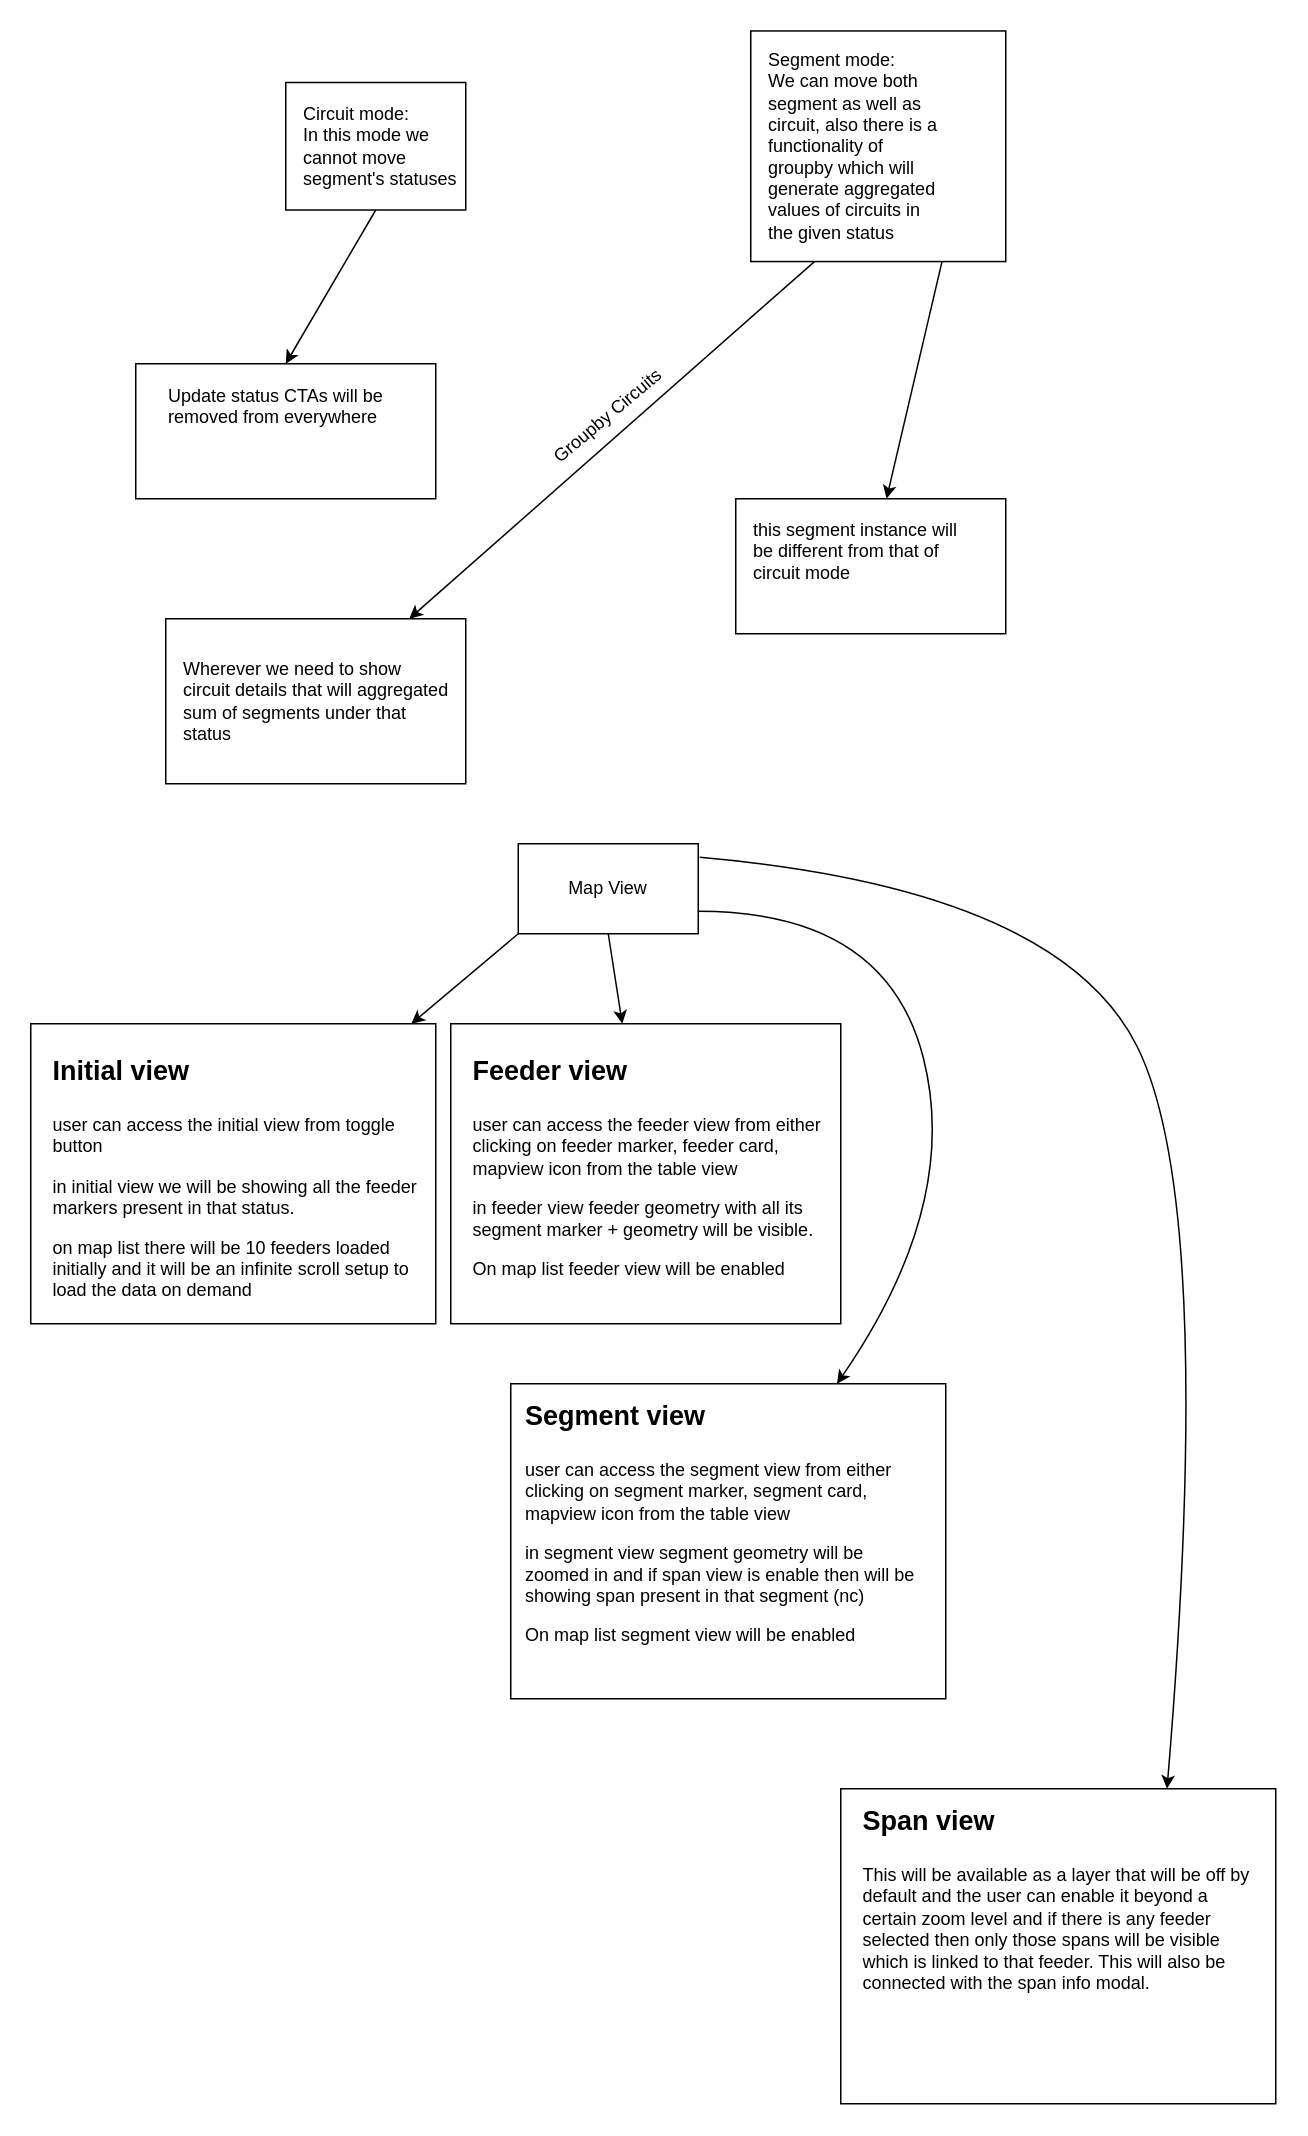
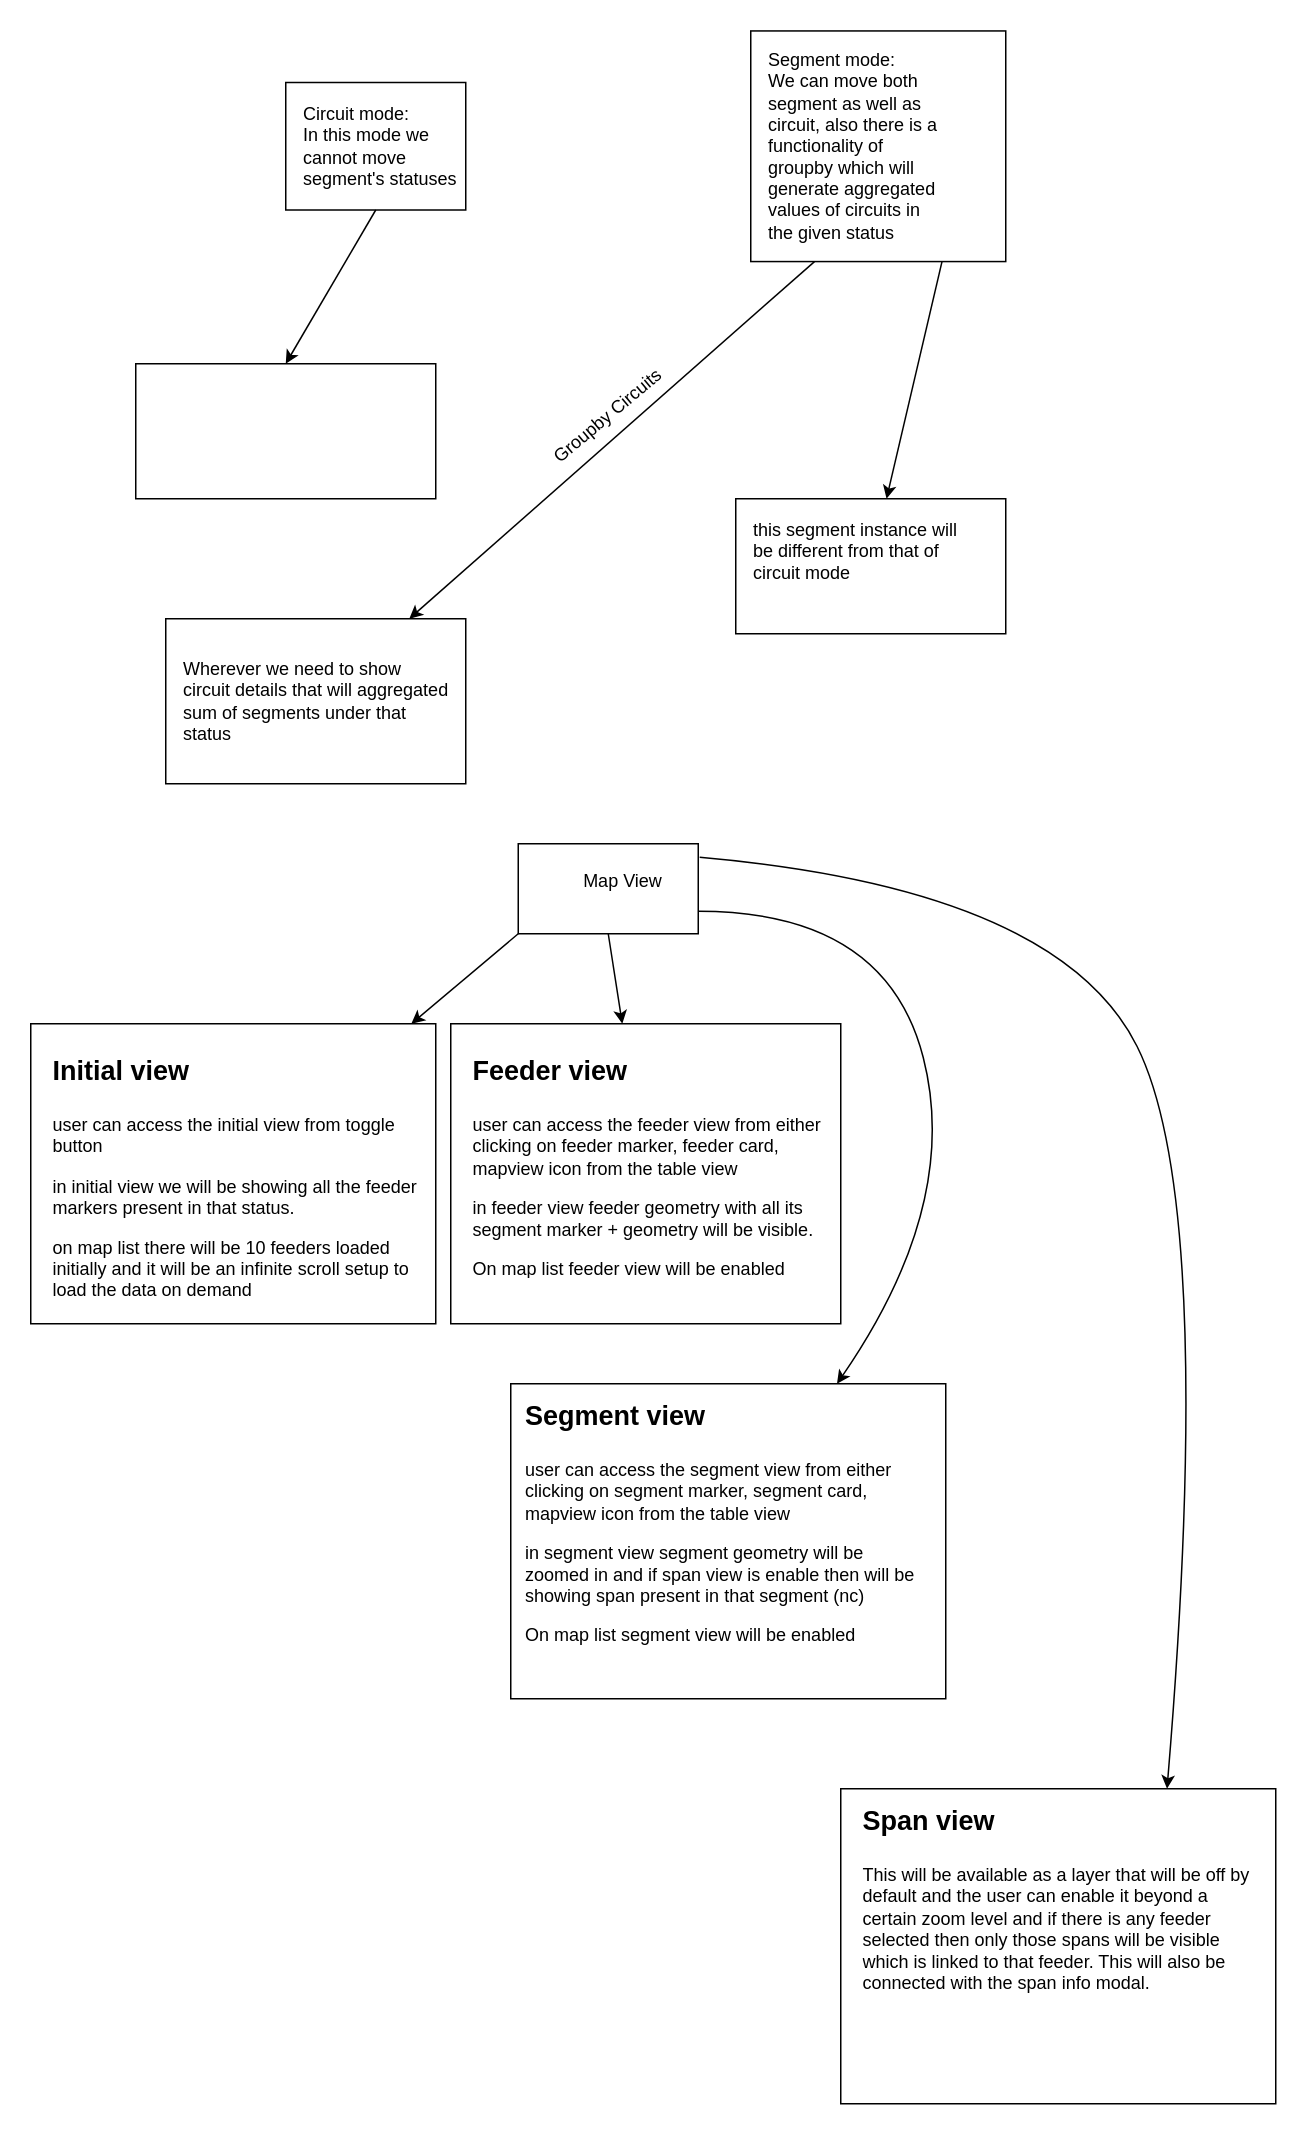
  <mxCell id="0" />
  <mxCell id="1" parent="0" />
  <mxCell id="2" value="" style="rounded=0;whiteSpace=wrap;html=1;align=left;" parent="1" vertex="1"><mxGeometry x="190" y="54.5" width="120" height="85" as="geometry" /></mxCell>
  <mxCell id="3" value="Circuit mode:&lt;br&gt;In this mode we cannot move segment's statuses&amp;nbsp;" style="text;html=1;strokeColor=none;fillColor=none;align=left;verticalAlign=middle;whiteSpace=wrap;rounded=0;" parent="1" vertex="1"><mxGeometry x="200" y="82" width="110" height="30" as="geometry" /></mxCell>
  <mxCell id="4" value="" style="rounded=0;whiteSpace=wrap;html=1;align=left;" parent="1" vertex="1"><mxGeometry x="500" y="20.13" width="170" height="153.75" as="geometry" /></mxCell>
  <mxCell id="5" value="Segment mode:&lt;br&gt;We can move both segment as well as circuit, also there is a functionality of groupby which will generate aggregated values of circuits in the given status" style="text;html=1;strokeColor=none;fillColor=none;align=left;verticalAlign=middle;whiteSpace=wrap;rounded=0;" parent="1" vertex="1"><mxGeometry x="510" y="62" width="120" height="70" as="geometry" /></mxCell>
  <mxCell id="6" value="" style="endArrow=classic;html=1;rounded=0;exitX=0.5;exitY=1;exitDx=0;exitDy=0;entryX=0.5;entryY=0;entryDx=0;entryDy=0;" parent="1" source="2" target="7" edge="1"><mxGeometry width="50" height="50" relative="1" as="geometry"><mxPoint x="410" y="362" as="sourcePoint" /><mxPoint x="250" y="242" as="targetPoint" /></mxGeometry></mxCell>
  <mxCell id="7" value="" style="rounded=0;whiteSpace=wrap;html=1;align=left;" parent="1" vertex="1"><mxGeometry x="90" y="242" width="200" height="90" as="geometry" /></mxCell>
- <mxCell id="8" value="Update status CTAs will be removed from everywhere&lt;br&gt;&lt;br&gt;&amp;nbsp;&lt;br&gt;&lt;br&gt;" style="text;html=1;strokeColor=none;fillColor=none;align=left;verticalAlign=middle;whiteSpace=wrap;rounded=0;" parent="1" vertex="1"><mxGeometry x="110" y="252" width="160" height="80" as="geometry" /></mxCell>
  <mxCell id="9" value="" style="endArrow=classic;html=1;rounded=0;exitX=0.25;exitY=1;exitDx=0;exitDy=0;" parent="1" source="4" target="10" edge="1"><mxGeometry width="50" height="50" relative="1" as="geometry"><mxPoint x="410" y="212" as="sourcePoint" /><mxPoint x="250" y="442" as="targetPoint" /></mxGeometry></mxCell>
  <mxCell id="10" value="" style="rounded=0;whiteSpace=wrap;html=1;align=left;" parent="1" vertex="1"><mxGeometry x="110" y="412" width="200" height="110" as="geometry" /></mxCell>
  <mxCell id="11" value="Wherever we need to show circuit details that will aggregated sum of segments under that status" style="text;html=1;strokeColor=none;fillColor=none;align=left;verticalAlign=middle;whiteSpace=wrap;rounded=0;" parent="1" vertex="1"><mxGeometry x="120" y="422" width="180" height="90" as="geometry" /></mxCell>
  <mxCell id="12" value="Groupby Circuits" style="text;html=1;strokeColor=none;fillColor=none;align=center;verticalAlign=middle;whiteSpace=wrap;rounded=0;rotation=-40;" parent="1" vertex="1"><mxGeometry x="350" y="262" width="110" height="30" as="geometry" /></mxCell>
  <mxCell id="13" value="" style="endArrow=classic;html=1;rounded=0;exitX=0.75;exitY=1;exitDx=0;exitDy=0;" parent="1" source="4" target="14" edge="1"><mxGeometry width="50" height="50" relative="1" as="geometry"><mxPoint x="410" y="182" as="sourcePoint" /><mxPoint x="610" y="362" as="targetPoint" /></mxGeometry></mxCell>
  <mxCell id="14" value="" style="rounded=0;whiteSpace=wrap;html=1;align=left;" parent="1" vertex="1"><mxGeometry x="490" y="332" width="180" height="90" as="geometry" /></mxCell>
  <mxCell id="15" value="this segment instance will be different from that of circuit mode" style="text;html=1;strokeColor=none;fillColor=none;align=left;verticalAlign=middle;whiteSpace=wrap;rounded=0;" parent="1" vertex="1"><mxGeometry x="500" y="352" width="150" height="30" as="geometry" /></mxCell>
  <mxCell id="16" value="" style="rounded=0;whiteSpace=wrap;html=1;align=left;" parent="1" vertex="1"><mxGeometry x="345" y="562" width="120" height="60" as="geometry" /></mxCell>
- <mxCell id="17" value="Map View" style="text;html=1;strokeColor=none;fillColor=none;align=center;verticalAlign=middle;whiteSpace=wrap;rounded=0;" parent="1" vertex="1"><mxGeometry x="375" y="577" width="60" height="30" as="geometry" /></mxCell>
+ <mxCell id="17" value="Map View" style="text;html=1;strokeColor=none;fillColor=none;align=center;verticalAlign=middle;whiteSpace=wrap;rounded=0;" parent="1" vertex="1"><mxGeometry x="385" y="572" width="60" height="30" as="geometry" /></mxCell>
  <mxCell id="18" value="" style="endArrow=classic;html=1;rounded=0;exitX=0;exitY=1;exitDx=0;exitDy=0;" parent="1" source="16" target="19" edge="1"><mxGeometry width="50" height="50" relative="1" as="geometry"><mxPoint x="410" y="592" as="sourcePoint" /><mxPoint x="110" y="662" as="targetPoint" /></mxGeometry></mxCell>
  <mxCell id="19" value="" style="rounded=0;whiteSpace=wrap;html=1;align=left;" parent="1" vertex="1"><mxGeometry x="20" y="682" width="270" height="200" as="geometry" /></mxCell>
  <mxCell id="20" value="&lt;h1&gt;&lt;font style=&quot;font-size: 18px&quot;&gt;Initial view&lt;/font&gt;&lt;/h1&gt;&lt;p&gt;user can access the initial view from toggle button&lt;/p&gt;&lt;p&gt;in initial view we will be showing all the feeder markers present in that status.&amp;nbsp;&lt;/p&gt;&lt;p&gt;on map list there will be 10 feeders loaded initially and it will be an infinite scroll setup to load the data on demand&lt;/p&gt;" style="text;html=1;strokeColor=none;fillColor=none;spacing=5;spacingTop=-20;whiteSpace=wrap;overflow=hidden;rounded=0;align=left;" parent="1" vertex="1"><mxGeometry x="30" y="692" width="260" height="190" as="geometry" /></mxCell>
  <mxCell id="21" value="" style="endArrow=classic;html=1;rounded=0;fontSize=18;exitX=0.5;exitY=1;exitDx=0;exitDy=0;" parent="1" source="16" target="22" edge="1"><mxGeometry width="50" height="50" relative="1" as="geometry"><mxPoint x="410" y="592" as="sourcePoint" /><mxPoint x="490" y="722" as="targetPoint" /></mxGeometry></mxCell>
  <mxCell id="22" value="&lt;h1&gt;&lt;br&gt;&lt;/h1&gt;" style="rounded=0;whiteSpace=wrap;html=1;fontSize=18;align=left;" parent="1" vertex="1"><mxGeometry x="300" y="682" width="260" height="200" as="geometry" /></mxCell>
  <mxCell id="23" value="&lt;h1&gt;&lt;font style=&quot;font-size: 18px&quot;&gt;Feeder view&lt;/font&gt;&lt;/h1&gt;&lt;h1&gt;&lt;p style=&quot;font-weight: 400 ; font-size: 12px&quot;&gt;user can access the feeder view from either clicking on feeder marker, feeder card, mapview icon from the table view&lt;/p&gt;&lt;p style=&quot;font-weight: 400 ; font-size: 12px&quot;&gt;in feeder view feeder geometry with all its segment marker + geometry will be visible.&amp;nbsp;&lt;/p&gt;&lt;p style=&quot;font-weight: 400 ; font-size: 12px&quot;&gt;On map list feeder view will be enabled&amp;nbsp;&lt;/p&gt;&lt;/h1&gt;" style="text;html=1;strokeColor=none;fillColor=none;spacing=5;spacingTop=-20;whiteSpace=wrap;overflow=hidden;rounded=0;fontSize=12;align=left;" parent="1" vertex="1"><mxGeometry x="310" y="692" width="250" height="160" as="geometry" /></mxCell>
  <mxCell id="24" value="" style="rounded=0;whiteSpace=wrap;html=1;fontSize=12;align=left;" parent="1" vertex="1"><mxGeometry x="340" y="922" width="290" height="210" as="geometry" /></mxCell>
  <mxCell id="25" value="" style="curved=1;endArrow=classic;html=1;rounded=0;fontSize=12;entryX=0.75;entryY=0;entryDx=0;entryDy=0;exitX=1;exitY=0.75;exitDx=0;exitDy=0;" parent="1" source="16" target="24" edge="1"><mxGeometry width="50" height="50" relative="1" as="geometry"><mxPoint x="470" y="602" as="sourcePoint" /><mxPoint x="460" y="822" as="targetPoint" /><Array as="points"><mxPoint x="590" y="607" /><mxPoint x="640" y="802" /></Array></mxGeometry></mxCell>
  <mxCell id="26" value="&lt;h1&gt;&lt;font style=&quot;font-size: 18px&quot;&gt;Segment view&lt;/font&gt;&lt;/h1&gt;&lt;h1&gt;&lt;p style=&quot;font-weight: 400 ; font-size: 12px&quot;&gt;user can access the segment view from either clicking on segment marker, segment card, mapview icon from the table view&lt;/p&gt;&lt;p style=&quot;font-weight: 400 ; font-size: 12px&quot;&gt;in segment view segment geometry will be zoomed in and if span view is enable then will be showing span present in that segment (nc)&lt;/p&gt;&lt;p style=&quot;font-weight: 400 ; font-size: 12px&quot;&gt;On map list segment view will be enabled&amp;nbsp;&lt;/p&gt;&lt;/h1&gt;" style="text;html=1;strokeColor=none;fillColor=none;spacing=5;spacingTop=-20;whiteSpace=wrap;overflow=hidden;rounded=0;fontSize=12;align=left;" parent="1" vertex="1"><mxGeometry x="345" y="922" width="275" height="190" as="geometry" /></mxCell>
  <mxCell id="27" value="" style="rounded=0;whiteSpace=wrap;html=1;fontSize=12;align=left;" parent="1" vertex="1"><mxGeometry x="560" y="1192" width="290" height="210" as="geometry" /></mxCell>
  <mxCell id="28" value="" style="curved=1;endArrow=classic;html=1;rounded=0;fontSize=12;entryX=0.75;entryY=0;entryDx=0;entryDy=0;exitX=1.008;exitY=0.15;exitDx=0;exitDy=0;exitPerimeter=0;" parent="1" source="16" target="27" edge="1"><mxGeometry width="50" height="50" relative="1" as="geometry"><mxPoint x="475" y="617" as="sourcePoint" /><mxPoint x="470" y="832" as="targetPoint" /><Array as="points"><mxPoint x="705" y="592" /><mxPoint x="810" y="802" /></Array></mxGeometry></mxCell>
  <mxCell id="29" value="&lt;h1&gt;&lt;font style=&quot;font-size: 18px&quot;&gt;Span view&lt;/font&gt;&lt;/h1&gt;&lt;h1&gt;&lt;p style=&quot;font-weight: 400 ; font-size: 12px&quot;&gt;&lt;span&gt;This will be available as a layer that will be off by default and the user can enable it beyond a certain zoom level and if there is any feeder selected then only those spans will be visible which is linked to that feeder. This will also be connected with the span info modal.&lt;/span&gt;&lt;br&gt;&lt;/p&gt;&lt;/h1&gt;" style="text;html=1;strokeColor=none;fillColor=none;spacing=5;spacingTop=-20;whiteSpace=wrap;overflow=hidden;rounded=0;fontSize=12;align=left;" parent="1" vertex="1"><mxGeometry x="570" y="1192" width="275" height="190" as="geometry" /></mxCell>
